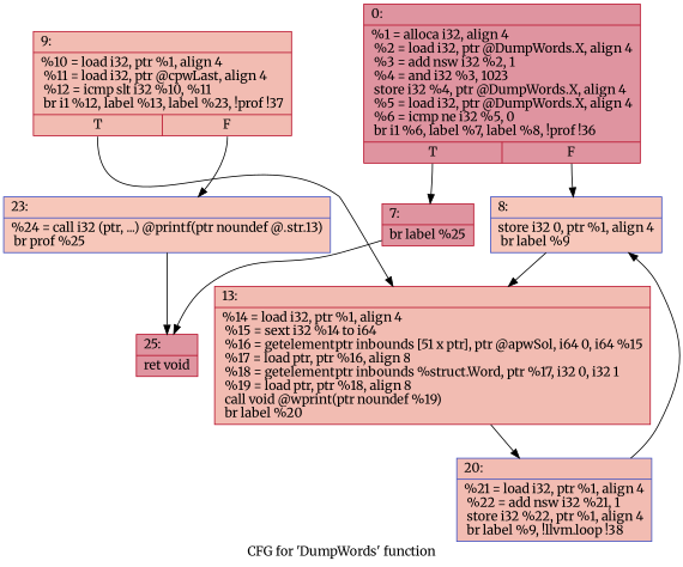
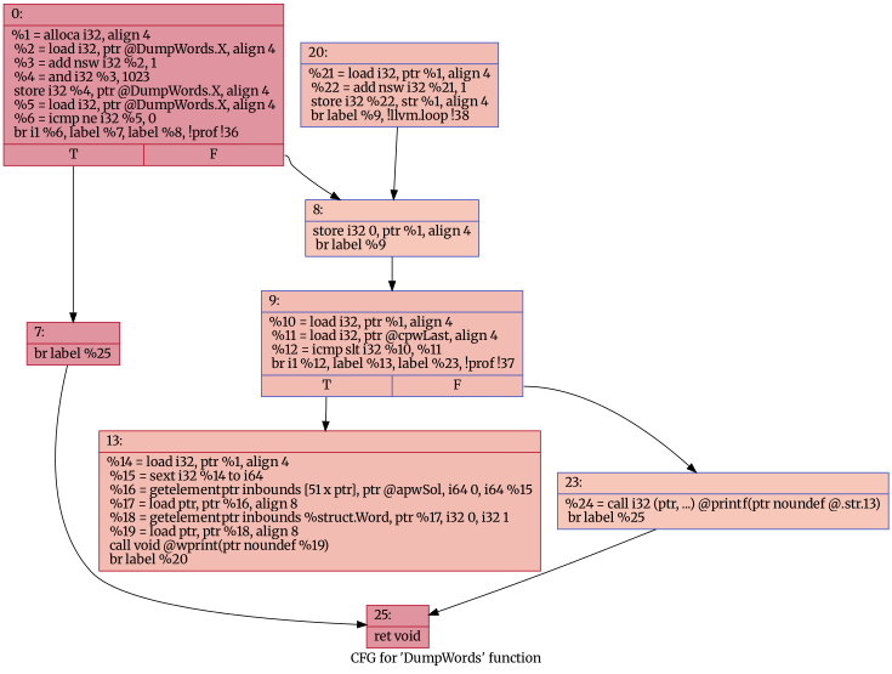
  digraph {
    fontname=Merriweather
    label="CFG for 'DumpWords' function"
    node [color="#b70d28ff" fillcolor="#b70d2870" fontname=Merriweather shape=record style=filled]
    edge [fontname=Merriweather]
    n1 [label="{0:\l|  %1 = alloca i32, align 4\l  %2 = load i32, ptr @DumpWords.X, align 4\l  %3 = add nsw i32 %2, 1\l  %4 = and i32 %3, 1023\l  store i32 %4, ptr @DumpWords.X, align 4\l  %5 = load i32, ptr @DumpWords.X, align 4\l  %6 = icmp ne i32 %5, 0\l  br i1 %6, label %7, label %8, !prof !36\l|{<s0>T|<s1>F}}"]
    n2 [label="{7:\l|  br label %25\l}"]
    n3 [color="#3d50c3ff" fillcolor="#ec7f6370" label="{8:\l|  store i32 0, ptr %1, align 4\l  br label %9\l}"]
    n4 [label="{25:\l|  ret void\l}"]
-   n5 [fillcolor="#e1675170" label="{9:\l|  %10 = load i32, ptr %1, align 4\l  %11 = load i32, ptr @cpwLast, align 4\l  %12 = icmp slt i32 %10, %11\l  br i1 %12, label %13, label %23, !prof !37\l|{<s0>T|<s1>F}}"]
+   n5 [color="#3d50c3ff" fillcolor="#e1675170" label="{9:\l|  %10 = load i32, ptr %1, align 4\l  %11 = load i32, ptr @cpwLast, align 4\l  %12 = icmp slt i32 %10, %11\l  br i1 %12, label %13, label %23, !prof !37\l|{<s0>T|<s1>F}}"]
    n6 [fillcolor="#e1675170" label="{13:\l|  %14 = load i32, ptr %1, align 4\l  %15 = sext i32 %14 to i64\l  %16 = getelementptr inbounds [51 x ptr], ptr @apwSol, i64 0, i64 %15\l  %17 = load ptr, ptr %16, align 8\l  %18 = getelementptr inbounds %struct.Word, ptr %17, i32 0, i32 1\l  %19 = load ptr, ptr %18, align 8\l  call void @wprint(ptr noundef %19)\l  br label %20\l}"]
-   n7 [color="#3d50c3ff" fillcolor="#ec7f6370" label="{23:\l|  %24 = call i32 (ptr, ...) @printf(ptr noundef @.str.13)\l  br prof %25\l}"]
-   n8 [color="#3d50c3ff" fillcolor="#e1675170" label="{20:\l|  %21 = load i32, ptr %1, align 4\l  %22 = add nsw i32 %21, 1\l  store i32 %22, ptr %1, align 4\l  br label %9, !llvm.loop !38\l}"]
+   n7 [color="#3d50c3ff" fillcolor="#ec7f6370" label="{23:\l|  %24 = call i32 (ptr, ...) @printf(ptr noundef @.str.13)\l  br label %25\l}"]
+   n8 [color="#3d50c3ff" fillcolor="#e1675170" label="{20:\l|  %21 = load i32, ptr %1, align 4\l  %22 = add nsw i32 %21, 1\l  store i32 %22, str %1, align 4\l  br label %9, !llvm.loop !38\l}"]
    n1 -> n2 [tailport=s0]
    n1 -> n3 [tailport=s1]
    n2 -> n4
-   n3 -> n6
+   n3 -> n5
    n5 -> n6 [tailport=s0]
    n5 -> n7 [tailport=s1]
-   n6 -> n8
    n7 -> n4
    n8 -> n3
  }
